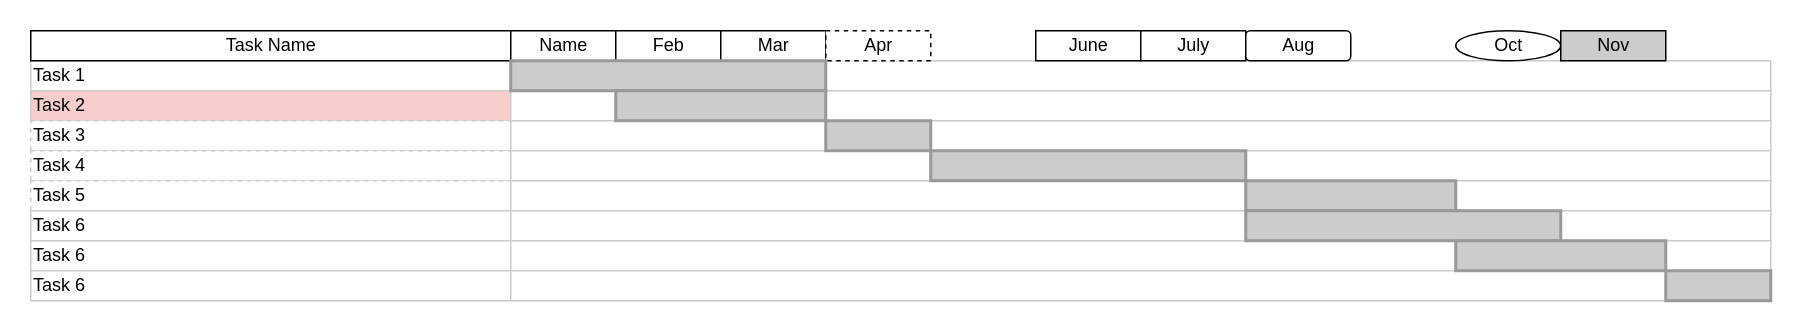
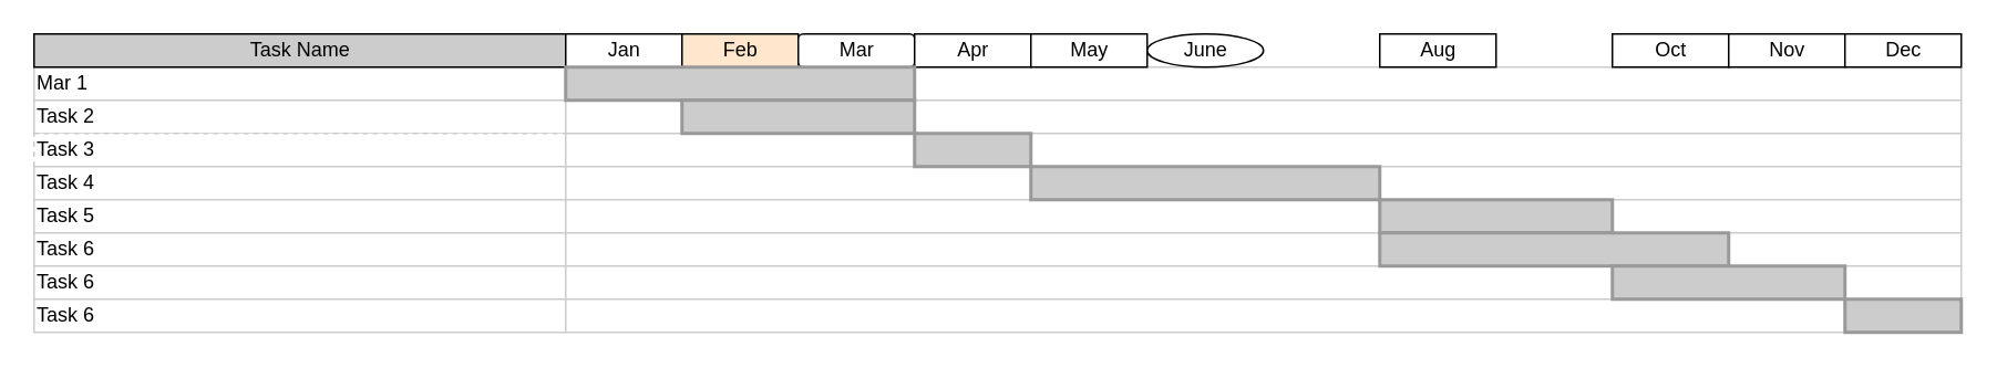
  <mxCell id="0" style=";html=1;" />
  <mxCell id="1" style=";html=1;" parent="0" />
- <mxCell id="2" value="Task 1" style="align=left;strokeColor=#CCCCCC;html=1;" parent="1" vertex="1"><mxGeometry x="20" y="40" width="320.0" height="20.0" as="geometry" /></mxCell>
- <mxCell id="3" value="Task 2" style="align=left;strokeColor=#CCCCCC;html=1;fillColor=#f8cecc;" parent="1" vertex="1"><mxGeometry x="20" y="60" width="320" height="20" as="geometry" /></mxCell>
+ <mxCell id="2" value="Mar 1" style="align=left;strokeColor=#CCCCCC;html=1;" parent="1" vertex="1"><mxGeometry x="20" y="40" width="320.0" height="20.0" as="geometry" /></mxCell>
+ <mxCell id="3" value="Task 2" style="align=left;strokeColor=#CCCCCC;html=1;" parent="1" vertex="1"><mxGeometry x="20" y="60" width="320" height="20" as="geometry" /></mxCell>
  <mxCell id="4" value="Task 3" style="align=left;strokeColor=#CCCCCC;html=1;dashed=1;" parent="1" vertex="1"><mxGeometry x="20" y="80" width="320.0" height="20" as="geometry" /></mxCell>
- <mxCell id="5" value="Task 4" style="align=left;strokeColor=#CCCCCC;html=1;dashed=1;" parent="1" vertex="1"><mxGeometry x="20" y="100" width="320.0" height="20" as="geometry" /></mxCell>
- <mxCell id="6" value="Task 5" style="align=left;strokeColor=#CCCCCC;html=1;dashed=1;" parent="1" vertex="1"><mxGeometry x="20" y="120" width="320.0" height="20" as="geometry" /></mxCell>
+ <mxCell id="5" value="Task 4" style="align=left;strokeColor=#CCCCCC;html=1;" parent="1" vertex="1"><mxGeometry x="20" y="100" width="320.0" height="20" as="geometry" /></mxCell>
+ <mxCell id="6" value="Task 5" style="align=left;strokeColor=#CCCCCC;html=1;" parent="1" vertex="1"><mxGeometry x="20" y="120" width="320.0" height="20" as="geometry" /></mxCell>
  <mxCell id="7" value="Task 6" style="align=left;strokeColor=#CCCCCC;html=1;" parent="1" vertex="1"><mxGeometry x="20" y="140" width="320.0" height="20" as="geometry" /></mxCell>
- <mxCell id="8" value="Task Name" style="strokeWidth=1;fontStyle=0;html=1;" parent="1" vertex="1"><mxGeometry x="20" y="20" width="320" height="20" as="geometry" /></mxCell>
+ <mxCell id="8" value="Task Name" style="strokeWidth=1;fontStyle=0;html=1;fillColor=#cccccc;" parent="1" vertex="1"><mxGeometry x="20" y="20" width="320" height="20" as="geometry" /></mxCell>
  <mxCell id="9" value="Task 6" style="align=left;strokeColor=#CCCCCC;html=1;" parent="1" vertex="1"><mxGeometry x="20" y="160" width="320.0" height="20" as="geometry" /></mxCell>
  <mxCell id="10" value="Task 6" style="align=left;strokeColor=#CCCCCC;html=1;" parent="1" vertex="1"><mxGeometry x="20" y="180" width="320.0" height="20" as="geometry" /></mxCell>
  <mxCell id="11" value="" style="align=left;strokeColor=#CCCCCC;html=1;" parent="1" vertex="1"><mxGeometry x="340" y="40" width="840" height="20" as="geometry" /></mxCell>
- <mxCell id="12" value="Name" style="strokeWidth=1;fontStyle=0;html=1;" parent="1" vertex="1"><mxGeometry x="340" y="20" width="70" height="20" as="geometry" /></mxCell>
- <mxCell id="13" value="Feb" style="strokeWidth=1;fontStyle=0;html=1;" parent="1" vertex="1"><mxGeometry x="410" y="20" width="70" height="20" as="geometry" /></mxCell>
- <mxCell id="14" value="Mar" style="strokeWidth=1;fontStyle=0;html=1;" parent="1" vertex="1"><mxGeometry x="480" y="20" width="70" height="20" as="geometry" /></mxCell>
- <mxCell id="15" value="Apr" style="strokeWidth=1;fontStyle=0;html=1;dashed=1;" parent="1" vertex="1"><mxGeometry x="550" y="20" width="70" height="20" as="geometry" /></mxCell>
- <mxCell id="17" value="June" style="strokeWidth=1;fontStyle=0;html=1;" parent="1" vertex="1"><mxGeometry x="690" y="20" width="70" height="20" as="geometry" /></mxCell>
- <mxCell id="18" value="July" style="strokeWidth=1;fontStyle=0;html=1;" parent="1" vertex="1"><mxGeometry x="760" y="20" width="70" height="20" as="geometry" /></mxCell>
- <mxCell id="19" value="Aug" style="strokeWidth=1;fontStyle=0;html=1;rounded=1;" parent="1" vertex="1"><mxGeometry x="830" y="20" width="70" height="20" as="geometry" /></mxCell>
- <mxCell id="20" value="Oct" style="ellipse;strokeWidth=1;fontStyle=0;html=1;" parent="1" vertex="1"><mxGeometry x="970" y="20" width="70" height="20" as="geometry" /></mxCell>
- <mxCell id="21" value="Nov" style="strokeWidth=1;fontStyle=0;html=1;fillColor=#cccccc;" parent="1" vertex="1"><mxGeometry x="1040" y="20" width="70" height="20" as="geometry" /></mxCell>
+ <mxCell id="12" value="Jan" style="strokeWidth=1;fontStyle=0;html=1;" parent="1" vertex="1"><mxGeometry x="340" y="20" width="70" height="20" as="geometry" /></mxCell>
+ <mxCell id="13" value="Feb" style="strokeWidth=1;fontStyle=0;html=1;fillColor=#ffe6cc;" parent="1" vertex="1"><mxGeometry x="410" y="20" width="70" height="20" as="geometry" /></mxCell>
+ <mxCell id="14" value="Mar" style="strokeWidth=1;fontStyle=0;html=1;rounded=1;" parent="1" vertex="1"><mxGeometry x="480" y="20" width="70" height="20" as="geometry" /></mxCell>
+ <mxCell id="15" value="Apr" style="strokeWidth=1;fontStyle=0;html=1;" parent="1" vertex="1"><mxGeometry x="550" y="20" width="70" height="20" as="geometry" /></mxCell>
+ <mxCell id="16" value="May" style="strokeWidth=1;fontStyle=0;html=1;" parent="1" vertex="1"><mxGeometry x="620" y="20" width="70" height="20" as="geometry" /></mxCell>
+ <mxCell id="17" value="June" style="ellipse;strokeWidth=1;fontStyle=0;html=1;" parent="1" vertex="1"><mxGeometry x="690" y="20" width="70" height="20" as="geometry" /></mxCell>
+ <mxCell id="19" value="Aug" style="strokeWidth=1;fontStyle=0;html=1;" parent="1" vertex="1"><mxGeometry x="830" y="20" width="70" height="20" as="geometry" /></mxCell>
+ <mxCell id="20" value="Oct" style="strokeWidth=1;fontStyle=0;html=1;" parent="1" vertex="1"><mxGeometry x="970" y="20" width="70" height="20" as="geometry" /></mxCell>
+ <mxCell id="21" value="Nov" style="strokeWidth=1;fontStyle=0;html=1;" parent="1" vertex="1"><mxGeometry x="1040" y="20" width="70" height="20" as="geometry" /></mxCell>
+ <mxCell id="22" value="Dec" style="strokeWidth=1;fontStyle=0;html=1;" parent="1" vertex="1"><mxGeometry x="1110" y="20" width="70" height="20" as="geometry" /></mxCell>
  <mxCell id="23" value="" style="align=left;strokeColor=#CCCCCC;html=1;" parent="1" vertex="1"><mxGeometry x="340" y="60" width="840" height="20" as="geometry" /></mxCell>
  <mxCell id="24" value="" style="align=left;strokeColor=#CCCCCC;html=1;" parent="1" vertex="1"><mxGeometry x="340" y="80" width="840" height="20" as="geometry" /></mxCell>
  <mxCell id="25" value="" style="align=left;strokeColor=#CCCCCC;html=1;" parent="1" vertex="1"><mxGeometry x="340" y="100" width="840" height="20" as="geometry" /></mxCell>
  <mxCell id="26" value="" style="align=left;strokeColor=#CCCCCC;html=1;" parent="1" vertex="1"><mxGeometry x="340" y="120" width="840" height="20" as="geometry" /></mxCell>
  <mxCell id="27" value="" style="align=left;strokeColor=#CCCCCC;html=1;" parent="1" vertex="1"><mxGeometry x="340" y="140" width="840" height="20" as="geometry" /></mxCell>
  <mxCell id="28" value="" style="align=left;strokeColor=#CCCCCC;html=1;" parent="1" vertex="1"><mxGeometry x="340" y="160" width="840" height="20" as="geometry" /></mxCell>
  <mxCell id="29" value="" style="align=left;strokeColor=#CCCCCC;html=1;" parent="1" vertex="1"><mxGeometry x="340" y="180" width="840" height="20" as="geometry" /></mxCell>
  <mxCell id="30" value="" style="whiteSpace=wrap;html=1;strokeWidth=2;fillColor=#CCCCCC;gradientColor=none;fontSize=14;align=center;strokeColor=#999999;" parent="1" vertex="1"><mxGeometry x="340" y="40" width="210" height="20" as="geometry" /></mxCell>
  <mxCell id="31" value="" style="whiteSpace=wrap;html=1;strokeWidth=2;fillColor=#CCCCCC;gradientColor=none;fontSize=14;align=center;strokeColor=#999999;" parent="1" vertex="1"><mxGeometry x="410" y="60" width="140" height="20" as="geometry" /></mxCell>
  <mxCell id="32" value="" style="whiteSpace=wrap;html=1;strokeWidth=2;fillColor=#CCCCCC;gradientColor=none;fontSize=14;align=center;strokeColor=#999999;" parent="1" vertex="1"><mxGeometry x="550" y="80" width="70" height="20" as="geometry" /></mxCell>
  <mxCell id="33" value="" style="whiteSpace=wrap;html=1;strokeWidth=2;fillColor=#CCCCCC;gradientColor=none;fontSize=14;align=center;strokeColor=#999999;" parent="1" vertex="1"><mxGeometry x="620" y="100" width="210" height="20" as="geometry" /></mxCell>
  <mxCell id="34" value="" style="whiteSpace=wrap;html=1;strokeWidth=2;fillColor=#CCCCCC;gradientColor=none;fontSize=14;align=center;strokeColor=#999999;" parent="1" vertex="1"><mxGeometry x="830" y="120" width="140" height="20" as="geometry" /></mxCell>
  <mxCell id="35" value="" style="whiteSpace=wrap;html=1;strokeWidth=2;fillColor=#CCCCCC;gradientColor=none;fontSize=14;align=center;strokeColor=#999999;" parent="1" vertex="1"><mxGeometry x="830" y="140" width="210" height="20" as="geometry" /></mxCell>
  <mxCell id="36" value="" style="whiteSpace=wrap;html=1;strokeWidth=2;fillColor=#CCCCCC;gradientColor=none;fontSize=14;align=center;strokeColor=#999999;" parent="1" vertex="1"><mxGeometry x="970" y="160" width="140" height="20" as="geometry" /></mxCell>
  <mxCell id="37" value="" style="whiteSpace=wrap;html=1;strokeWidth=2;fillColor=#CCCCCC;gradientColor=none;fontSize=14;align=center;strokeColor=#999999;" parent="1" vertex="1"><mxGeometry x="1110" y="180" width="70" height="20" as="geometry" /></mxCell>
